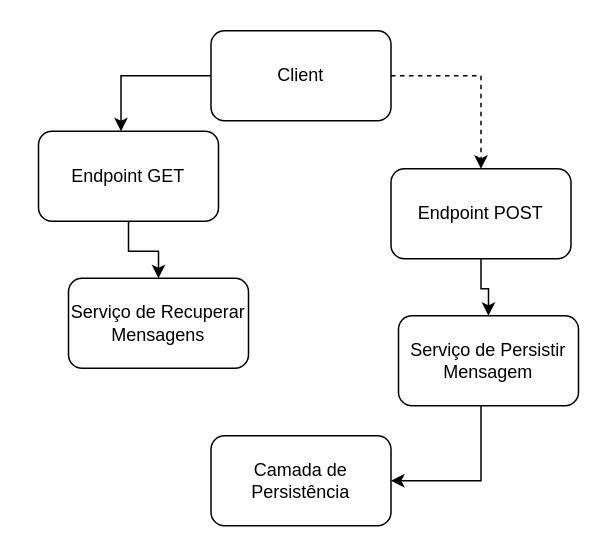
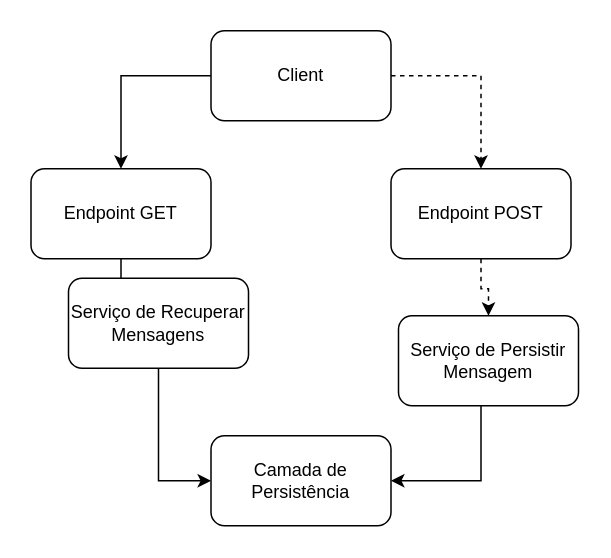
  <mxCell id="0" />
  <mxCell id="1" parent="0" />
  <mxCell id="2" style="edgeStyle=orthogonalEdgeStyle;rounded=0;orthogonalLoop=1;jettySize=auto;html=1;" edge="1" parent="1" source="3" target="7"><mxGeometry relative="1" as="geometry" /></mxCell>
- <mxCell id="3" value="Endpoint&amp;nbsp;GET" style="rounded=1;whiteSpace=wrap;html=1;" vertex="1" parent="1"><mxGeometry x="25" y="87" width="120" height="60" as="geometry" /></mxCell>
- <mxCell id="4" style="edgeStyle=orthogonalEdgeStyle;rounded=0;orthogonalLoop=1;jettySize=auto;html=1;" edge="1" parent="1" source="5" target="9"><mxGeometry relative="1" as="geometry" /></mxCell>
+ <mxCell id="3" value="Endpoint&amp;nbsp;GET" style="rounded=1;whiteSpace=wrap;html=1;" vertex="1" parent="1"><mxGeometry x="20" y="112" width="120" height="60" as="geometry" /></mxCell>
+ <mxCell id="4" style="edgeStyle=orthogonalEdgeStyle;rounded=0;orthogonalLoop=1;jettySize=auto;html=1;dashed=1;" edge="1" parent="1" source="5" target="9"><mxGeometry relative="1" as="geometry" /></mxCell>
  <mxCell id="5" value="Endpoint POST" style="rounded=1;whiteSpace=wrap;html=1;" vertex="1" parent="1"><mxGeometry x="260" y="112" width="120" height="60" as="geometry" /></mxCell>
+ <mxCell id="6" style="edgeStyle=orthogonalEdgeStyle;rounded=0;orthogonalLoop=1;jettySize=auto;html=1;entryX=0;entryY=0.5;entryDx=0;entryDy=0;" edge="1" parent="1" source="7" target="10"><mxGeometry relative="1" as="geometry" /></mxCell>
  <mxCell id="7" value="Serviço de Recuperar Mensagens" style="rounded=1;whiteSpace=wrap;html=1;" vertex="1" parent="1"><mxGeometry x="45" y="185" width="120" height="60" as="geometry" /></mxCell>
  <mxCell id="8" style="edgeStyle=orthogonalEdgeStyle;rounded=0;orthogonalLoop=1;jettySize=auto;html=1;entryX=1;entryY=0.5;entryDx=0;entryDy=0;" edge="1" parent="1" source="9" target="10"><mxGeometry relative="1" as="geometry"><Array as="points"><mxPoint x="320" y="320" /></Array></mxGeometry></mxCell>
  <mxCell id="9" value="Serviço de Persistir Mensagem" style="rounded=1;whiteSpace=wrap;html=1;" vertex="1" parent="1"><mxGeometry x="265" y="210" width="120" height="60" as="geometry" /></mxCell>
  <mxCell id="10" value="Camada de Persistência" style="rounded=1;whiteSpace=wrap;html=1;" vertex="1" parent="1"><mxGeometry x="140" y="290" width="120" height="60" as="geometry" /></mxCell>
  <mxCell id="11" style="edgeStyle=orthogonalEdgeStyle;rounded=0;orthogonalLoop=1;jettySize=auto;html=1;exitX=0;exitY=0.5;exitDx=0;exitDy=0;" edge="1" parent="1" source="13" target="3"><mxGeometry relative="1" as="geometry"><Array as="points"><mxPoint x="80" y="50" /></Array></mxGeometry></mxCell>
  <mxCell id="12" style="edgeStyle=orthogonalEdgeStyle;rounded=0;orthogonalLoop=1;jettySize=auto;html=1;entryX=0.5;entryY=0;entryDx=0;entryDy=0;exitX=1;exitY=0.5;exitDx=0;exitDy=0;dashed=1;" edge="1" parent="1" source="13" target="5"><mxGeometry relative="1" as="geometry" /></mxCell>
  <mxCell id="13" value="Client" style="rounded=1;whiteSpace=wrap;html=1;" vertex="1" parent="1"><mxGeometry x="140" y="20" width="120" height="60" as="geometry" /></mxCell>
